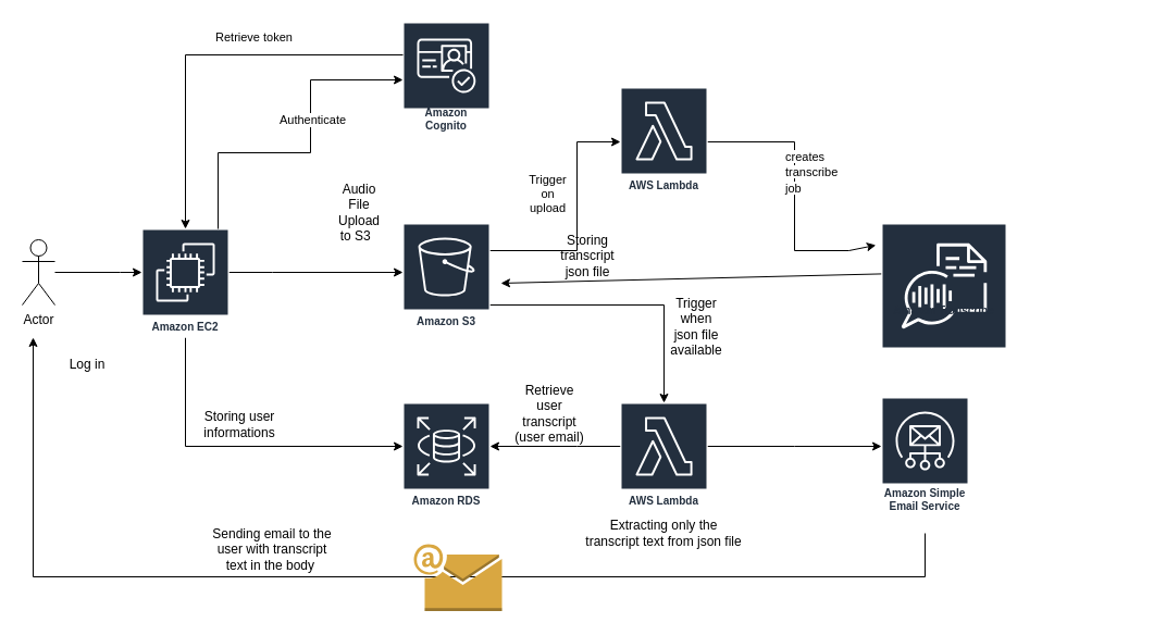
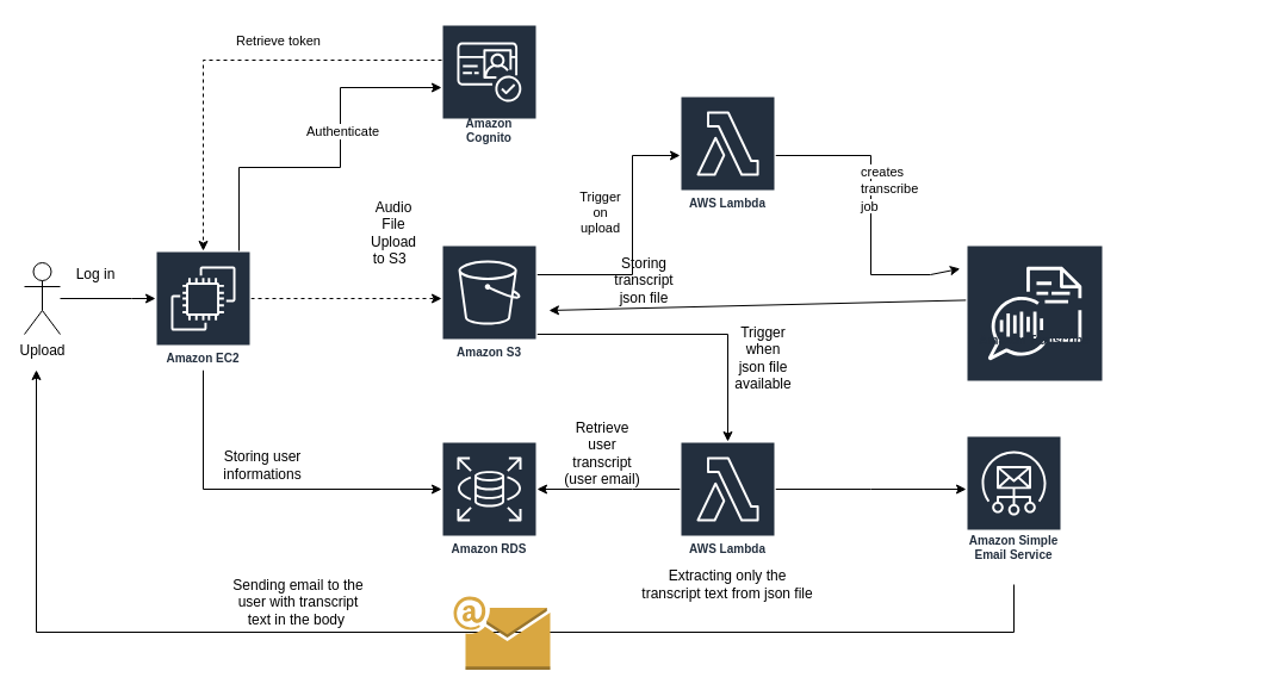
  <mxCell id="0" />
  <mxCell id="1" parent="0" />
- <mxCell id="2" value="" style="edgeStyle=orthogonalEdgeStyle;rounded=0;orthogonalLoop=1;jettySize=auto;html=1;entryX=0;entryY=0.45;entryDx=0;entryDy=0;entryPerimeter=0;" edge="1" parent="1" source="4" target="11"><mxGeometry relative="1" as="geometry"><mxPoint x="290" y="260" as="targetPoint" /><Array as="points"><mxPoint x="250" y="250" /><mxPoint x="250" y="250" /></Array></mxGeometry></mxCell>
+ <mxCell id="2" value="" style="edgeStyle=orthogonalEdgeStyle;rounded=0;orthogonalLoop=1;jettySize=auto;html=1;entryX=0;entryY=0.45;entryDx=0;entryDy=0;entryPerimeter=0;dashed=1;" edge="1" parent="1" source="4" target="11"><mxGeometry relative="1" as="geometry"><mxPoint x="290" y="260" as="targetPoint" /><Array as="points"><mxPoint x="250" y="250" /><mxPoint x="250" y="250" /></Array></mxGeometry></mxCell>
  <mxCell id="3" value="" style="edgeStyle=none;rounded=0;orthogonalLoop=1;jettySize=auto;html=1;" edge="1" parent="1" source="4"><mxGeometry relative="1" as="geometry"><mxPoint x="370" y="410" as="targetPoint" /><Array as="points"><mxPoint x="170" y="410" /></Array></mxGeometry></mxCell>
  <mxCell id="4" value="Amazon EC2" style="sketch=0;outlineConnect=0;fontColor=#232F3E;gradientColor=none;strokeColor=#ffffff;fillColor=#232F3E;dashed=0;verticalLabelPosition=middle;verticalAlign=bottom;align=center;html=1;whiteSpace=wrap;fontSize=10;fontStyle=1;spacing=3;shape=mxgraph.aws4.productIcon;prIcon=mxgraph.aws4.ec2;" vertex="1" parent="1"><mxGeometry x="130" y="210" width="80" height="100" as="geometry" /></mxCell>
  <mxCell id="5" value="" style="rounded=0;orthogonalLoop=1;jettySize=auto;html=1;entryX=-0.045;entryY=0.222;entryDx=0;entryDy=0;entryPerimeter=0;" edge="1" parent="1" source="6" target="8"><mxGeometry relative="1" as="geometry"><mxPoint x="800" y="230" as="targetPoint" /><Array as="points"><mxPoint x="730" y="130" /><mxPoint x="730" y="230" /><mxPoint x="780" y="230" /></Array></mxGeometry></mxCell>
  <mxCell id="6" value="AWS Lambda" style="sketch=0;outlineConnect=0;fontColor=#232F3E;gradientColor=none;strokeColor=#ffffff;fillColor=#232F3E;dashed=0;verticalLabelPosition=middle;verticalAlign=bottom;align=center;html=1;whiteSpace=wrap;fontSize=10;fontStyle=1;spacing=3;shape=mxgraph.aws4.productIcon;prIcon=mxgraph.aws4.lambda;" vertex="1" parent="1"><mxGeometry x="570" y="80" width="80" height="100" as="geometry" /></mxCell>
  <mxCell id="7" value="" style="edgeStyle=none;rounded=0;orthogonalLoop=1;jettySize=auto;html=1;" edge="1" parent="1" source="8"><mxGeometry relative="1" as="geometry"><mxPoint x="460" y="260" as="targetPoint" /></mxGeometry></mxCell>
  <mxCell id="8" value="Amazon Transcribe" style="sketch=0;outlineConnect=0;fontColor=#232F3E;gradientColor=none;strokeColor=#ffffff;fillColor=#232F3E;dashed=0;verticalLabelPosition=middle;verticalAlign=bottom;align=center;html=1;whiteSpace=wrap;fontSize=10;fontStyle=1;spacing=3;shape=mxgraph.aws4.productIcon;prIcon=mxgraph.aws4.transcribe;" vertex="1" parent="1"><mxGeometry x="810" y="205" width="115" height="90" as="geometry" /></mxCell>
  <mxCell id="9" value="" style="edgeStyle=orthogonalEdgeStyle;rounded=0;orthogonalLoop=1;jettySize=auto;html=1;" edge="1" parent="1" source="11" target="6"><mxGeometry relative="1" as="geometry"><mxPoint x="620" y="250" as="targetPoint" /><Array as="points"><mxPoint x="530" y="230" /><mxPoint x="530" y="130" /></Array></mxGeometry></mxCell>
  <mxCell id="10" value="" style="edgeStyle=orthogonalEdgeStyle;rounded=0;orthogonalLoop=1;jettySize=auto;html=1;" edge="1" parent="1" source="11" target="25"><mxGeometry relative="1" as="geometry"><mxPoint x="530" y="255" as="targetPoint" /><Array as="points"><mxPoint x="610" y="280" /></Array></mxGeometry></mxCell>
  <mxCell id="11" value="Amazon S3" style="sketch=0;outlineConnect=0;fontColor=#232F3E;gradientColor=none;strokeColor=#ffffff;fillColor=#232F3E;dashed=0;verticalLabelPosition=middle;verticalAlign=bottom;align=center;html=1;whiteSpace=wrap;fontSize=10;fontStyle=1;spacing=3;shape=mxgraph.aws4.productIcon;prIcon=mxgraph.aws4.s3;" vertex="1" parent="1"><mxGeometry x="370" y="205" width="80" height="100" as="geometry" /></mxCell>
  <mxCell id="12" value="Audio File Upload to S3&amp;nbsp;&amp;nbsp;" style="text;html=1;strokeColor=none;fillColor=none;align=center;verticalAlign=middle;whiteSpace=wrap;rounded=0;" vertex="1" parent="1"><mxGeometry x="310" y="185" width="40" height="20" as="geometry" /></mxCell>
  <mxCell id="13" value="Amazon RDS" style="sketch=0;outlineConnect=0;fontColor=#232F3E;gradientColor=none;strokeColor=#ffffff;fillColor=#232F3E;dashed=0;verticalLabelPosition=middle;verticalAlign=bottom;align=center;html=1;whiteSpace=wrap;fontSize=10;fontStyle=1;spacing=3;shape=mxgraph.aws4.productIcon;prIcon=mxgraph.aws4.rds;" vertex="1" parent="1"><mxGeometry x="370" y="370" width="80" height="100" as="geometry" /></mxCell>
  <mxCell id="14" value="Amazon Cognito" style="outlineConnect=0;fontColor=#232F3E;gradientColor=none;strokeColor=#ffffff;fillColor=#232F3E;dashed=0;verticalLabelPosition=middle;verticalAlign=bottom;align=center;html=1;whiteSpace=wrap;fontSize=10;fontStyle=1;spacing=3;shape=mxgraph.aws4.productIcon;prIcon=mxgraph.aws4.cognito;" vertex="1" parent="1"><mxGeometry x="370" y="20.003" width="80" height="105.417" as="geometry" /></mxCell>
- <mxCell id="15" style="edgeStyle=orthogonalEdgeStyle;rounded=0;orthogonalLoop=1;jettySize=auto;html=1;" edge="1" parent="1" source="14" target="4"><mxGeometry relative="1" as="geometry"><mxPoint x="170" y="170" as="targetPoint" /><Array as="points"><mxPoint x="170" y="50" /></Array><mxPoint x="235" y="50" as="sourcePoint" /></mxGeometry></mxCell>
+ <mxCell id="15" style="edgeStyle=orthogonalEdgeStyle;rounded=0;orthogonalLoop=1;jettySize=auto;html=1;dashed=1;" edge="1" parent="1" source="14" target="4"><mxGeometry relative="1" as="geometry"><mxPoint x="170" y="170" as="targetPoint" /><Array as="points"><mxPoint x="170" y="50" /></Array><mxPoint x="235" y="50" as="sourcePoint" /></mxGeometry></mxCell>
  <mxCell id="16" value="Retrieve token" style="edgeLabel;html=1;align=center;verticalAlign=middle;resizable=0;points=[];" vertex="1" connectable="0" parent="15"><mxGeometry x="-0.397" y="1" relative="1" as="geometry"><mxPoint x="-29" y="-18" as="offset" /></mxGeometry></mxCell>
  <mxCell id="17" style="edgeStyle=orthogonalEdgeStyle;rounded=0;orthogonalLoop=1;jettySize=auto;html=1;" edge="1" parent="1" target="14"><mxGeometry relative="1" as="geometry"><mxPoint x="200" y="210" as="sourcePoint" /><Array as="points"><mxPoint x="200" y="140" /><mxPoint x="285" y="140" /><mxPoint x="285" y="73" /></Array><mxPoint x="290" y="90" as="targetPoint" /></mxGeometry></mxCell>
  <mxCell id="18" value="Authenticate" style="edgeLabel;html=1;align=center;verticalAlign=middle;resizable=0;points=[];" vertex="1" connectable="0" parent="17"><mxGeometry x="0.213" y="-1" relative="1" as="geometry"><mxPoint as="offset" /></mxGeometry></mxCell>
  <mxCell id="19" value="Trigger &lt;br&gt;on &lt;br&gt;upload" style="edgeLabel;html=1;align=center;verticalAlign=middle;resizable=0;points=[];" vertex="1" connectable="0" parent="1"><mxGeometry x="1050" y="410" as="geometry"><mxPoint x="-548" y="-233" as="offset" /></mxGeometry></mxCell>
  <mxCell id="20" value="&lt;span style=&quot;color: rgb(0 , 0 , 0) ; font-family: &amp;#34;helvetica&amp;#34; ; font-size: 11px ; font-style: normal ; font-weight: 400 ; letter-spacing: normal ; text-align: center ; text-indent: 0px ; text-transform: none ; word-spacing: 0px ; background-color: rgb(255 , 255 , 255) ; display: inline ; float: none&quot;&gt;creates &lt;br&gt;transcribe &lt;br&gt;job&lt;/span&gt;" style="text;whiteSpace=wrap;html=1;" vertex="1" parent="1"><mxGeometry x="720" y="130" width="50" height="50" as="geometry" /></mxCell>
  <mxCell id="21" value="Storing transcript json file" style="text;html=1;strokeColor=none;fillColor=none;align=center;verticalAlign=middle;whiteSpace=wrap;rounded=0;" vertex="1" parent="1"><mxGeometry x="520" y="225" width="40" height="20" as="geometry" /></mxCell>
  <mxCell id="22" value="Storing user informations" style="text;html=1;strokeColor=none;fillColor=none;align=center;verticalAlign=middle;whiteSpace=wrap;rounded=0;" vertex="1" parent="1"><mxGeometry x="200" y="380" width="40" height="20" as="geometry" /></mxCell>
  <mxCell id="23" value="" style="edgeStyle=none;rounded=0;orthogonalLoop=1;jettySize=auto;html=1;entryX=1;entryY=0.4;entryDx=0;entryDy=0;entryPerimeter=0;" edge="1" parent="1" target="13"><mxGeometry relative="1" as="geometry"><mxPoint x="570" y="410" as="sourcePoint" /><mxPoint x="460" y="410" as="targetPoint" /><Array as="points"><mxPoint x="530" y="410" /></Array></mxGeometry></mxCell>
  <mxCell id="24" value="" style="edgeStyle=orthogonalEdgeStyle;rounded=0;orthogonalLoop=1;jettySize=auto;html=1;" edge="1" parent="1" source="25"><mxGeometry relative="1" as="geometry"><mxPoint x="810" y="410" as="targetPoint" /><Array as="points"><mxPoint x="730" y="410" /></Array></mxGeometry></mxCell>
  <mxCell id="25" value="AWS Lambda" style="sketch=0;outlineConnect=0;fontColor=#232F3E;gradientColor=none;strokeColor=#ffffff;fillColor=#232F3E;dashed=0;verticalLabelPosition=middle;verticalAlign=bottom;align=center;html=1;whiteSpace=wrap;fontSize=10;fontStyle=1;spacing=3;shape=mxgraph.aws4.productIcon;prIcon=mxgraph.aws4.lambda;" vertex="1" parent="1"><mxGeometry x="570" y="370" width="80" height="100" as="geometry" /></mxCell>
  <mxCell id="26" value="" style="edgeStyle=orthogonalEdgeStyle;rounded=0;orthogonalLoop=1;jettySize=auto;html=1;" edge="1" parent="1"><mxGeometry relative="1" as="geometry"><mxPoint x="850" y="490" as="sourcePoint" /><mxPoint x="30" y="310" as="targetPoint" /><Array as="points"><mxPoint x="850" y="530" /><mxPoint x="30" y="530" /></Array></mxGeometry></mxCell>
  <mxCell id="27" value="Retrieve user transcript (user email)" style="text;html=1;strokeColor=none;fillColor=none;align=center;verticalAlign=middle;whiteSpace=wrap;rounded=0;" vertex="1" parent="1"><mxGeometry x="470" y="370" width="70" height="20" as="geometry" /></mxCell>
  <mxCell id="28" value="Trigger when json file available" style="text;html=1;strokeColor=none;fillColor=none;align=center;verticalAlign=middle;whiteSpace=wrap;rounded=0;" vertex="1" parent="1"><mxGeometry x="620" y="290" width="40" height="20" as="geometry" /></mxCell>
  <mxCell id="29" value="Extracting only the transcript text from json file" style="text;html=1;strokeColor=none;fillColor=none;align=center;verticalAlign=middle;whiteSpace=wrap;rounded=0;" vertex="1" parent="1"><mxGeometry x="535" y="450" width="150" height="80" as="geometry" /></mxCell>
  <mxCell id="30" value="" style="edgeStyle=orthogonalEdgeStyle;rounded=0;orthogonalLoop=1;jettySize=auto;html=1;" edge="1" parent="1" source="31" target="4"><mxGeometry relative="1" as="geometry"><Array as="points"><mxPoint x="110" y="250" /><mxPoint x="110" y="250" /></Array></mxGeometry></mxCell>
- <mxCell id="31" value="Actor" style="shape=umlActor;verticalLabelPosition=bottom;verticalAlign=top;html=1;outlineConnect=0;" vertex="1" parent="1"><mxGeometry x="20" y="220" width="30" height="60" as="geometry" /></mxCell>
+ <mxCell id="31" value="Upload" style="shape=umlActor;verticalLabelPosition=bottom;verticalAlign=top;html=1;outlineConnect=0;" vertex="1" parent="1"><mxGeometry x="20" y="220" width="30" height="60" as="geometry" /></mxCell>
  <mxCell id="32" value="Amazon Simple Email Service" style="sketch=0;outlineConnect=0;fontColor=#232F3E;gradientColor=none;strokeColor=#ffffff;fillColor=#232F3E;dashed=0;verticalLabelPosition=middle;verticalAlign=bottom;align=center;html=1;whiteSpace=wrap;fontSize=10;fontStyle=1;spacing=3;shape=mxgraph.aws4.productIcon;prIcon=mxgraph.aws4.simple_email_service;" vertex="1" parent="1"><mxGeometry x="810" y="365" width="80" height="110" as="geometry" /></mxCell>
  <mxCell id="33" value="" style="outlineConnect=0;dashed=0;verticalLabelPosition=bottom;verticalAlign=top;align=center;html=1;shape=mxgraph.aws3.email;fillColor=#D9A741;gradientColor=none;" vertex="1" parent="1"><mxGeometry x="380" y="500" width="81" height="61.5" as="geometry" /></mxCell>
  <mxCell id="34" value="Sending email to the user with transcript text in the body&amp;nbsp;" style="text;html=1;strokeColor=none;fillColor=none;align=center;verticalAlign=middle;whiteSpace=wrap;rounded=0;" vertex="1" parent="1"><mxGeometry x="190" y="480" width="120" height="50" as="geometry" /></mxCell>
- <mxCell id="35" value="Log in" style="text;html=1;strokeColor=none;fillColor=none;align=center;verticalAlign=middle;whiteSpace=wrap;rounded=0;" vertex="1" parent="1"><mxGeometry x="60" y="325" width="40" height="20" as="geometry" /></mxCell>
+ <mxCell id="35" value="Log in" style="text;html=1;strokeColor=none;fillColor=none;align=center;verticalAlign=middle;whiteSpace=wrap;rounded=0;" vertex="1" parent="1"><mxGeometry x="60" y="220" width="40" height="20" as="geometry" /></mxCell>
